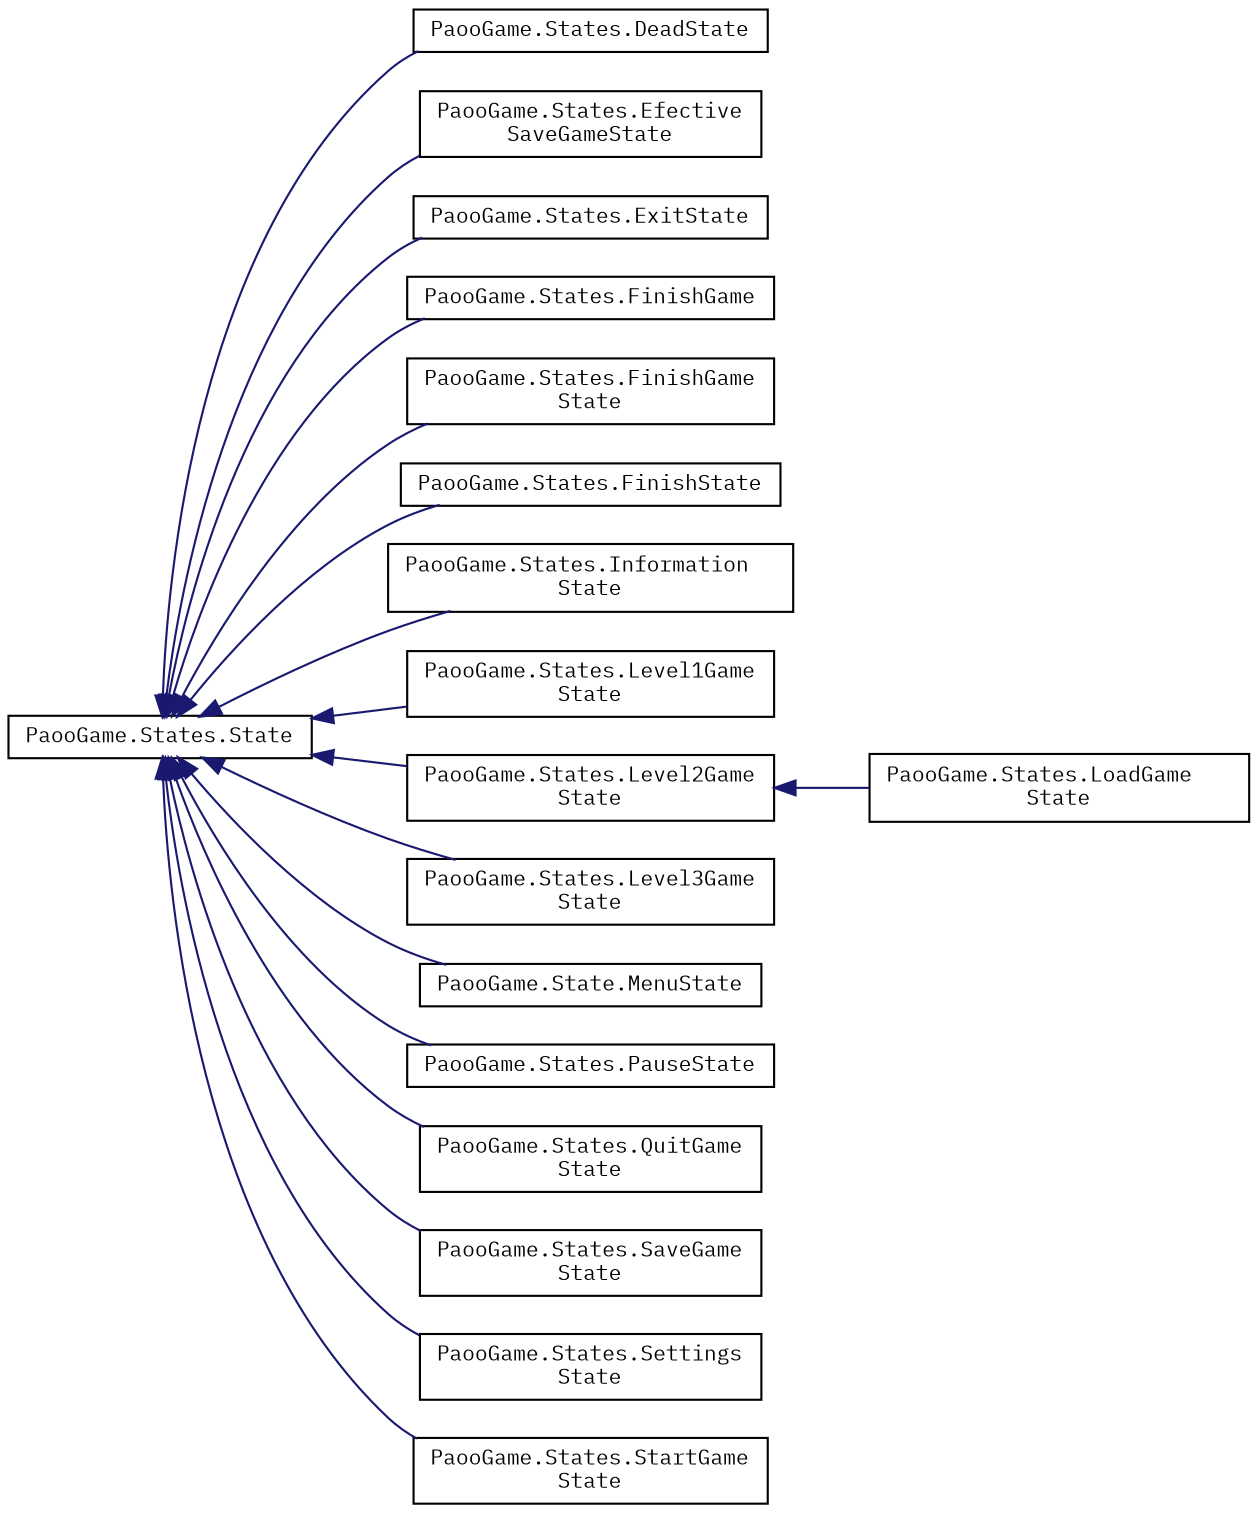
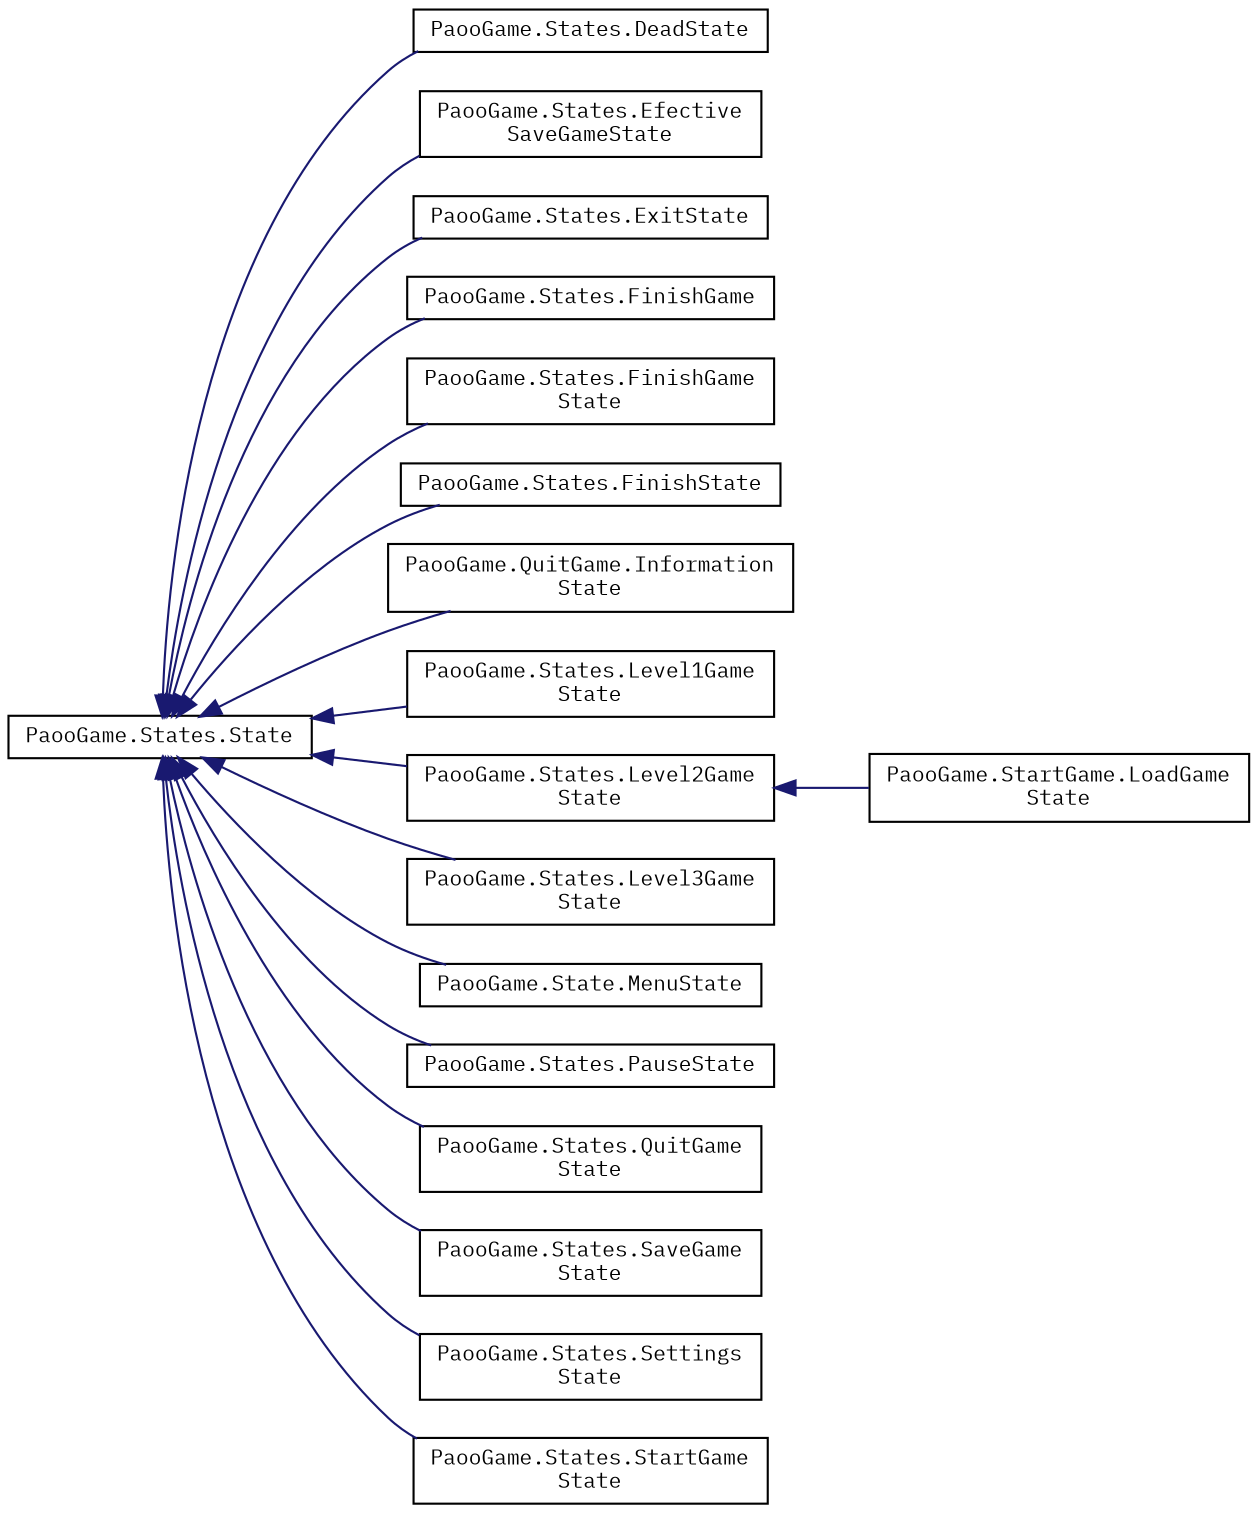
  digraph {
    fontname="IBM Plex Mono"
    rankdir=LR
    node [color=black fillcolor=white fontname="IBM Plex Mono" fontsize=10 shape=record style=filled]
    edge [color=midnightblue dir=back fontname="IBM Plex Mono" fontsize=10 labelfontname=Helvetica labelfontsize=10 style=solid]
    n1 [height=0.2 label="PaooGame.States.State" width=0.4]
    n2 [height=0.2 label="PaooGame.States.DeadState" width=0.4]
    n3 [height=0.2 label="PaooGame.States.Efective\lSaveGameState" width=0.4]
    n4 [height=0.2 label="PaooGame.States.ExitState" width=0.4]
    n5 [height=0.2 label="PaooGame.States.FinishGame" width=0.4]
    n6 [height=0.2 label="PaooGame.States.FinishGame\lState" width=0.4]
    n7 [height=0.2 label="PaooGame.States.FinishState" width=0.4]
-   n8 [height=0.2 label="PaooGame.States.Information\lState" width=0.4]
+   n8 [height=0.2 label="PaooGame.QuitGame.Information\lState" width=0.4]
    n9 [height=0.2 label="PaooGame.States.Level1Game\lState" width=0.4]
    n10 [height=0.2 label="PaooGame.States.Level2Game\lState" width=0.4]
    n11 [height=0.2 label="PaooGame.States.Level3Game\lState" width=0.4]
    n12 [height=0.2 label="PaooGame.State.MenuState" width=0.4]
    n13 [height=0.2 label="PaooGame.States.PauseState" width=0.4]
    n14 [height=0.2 label="PaooGame.States.QuitGame\lState" width=0.4]
    n15 [height=0.2 label="PaooGame.States.SaveGame\lState" width=0.4]
    n16 [height=0.2 label="PaooGame.States.Settings\lState" width=0.4]
    n17 [height=0.2 label="PaooGame.States.StartGame\lState" width=0.4]
-   n18 [height=0.2 label="PaooGame.States.LoadGame\lState" width=0.4]
+   n18 [height=0.2 label="PaooGame.StartGame.LoadGame\lState" width=0.4]
    n1 -> n2
    n1 -> n3
    n1 -> n4
    n1 -> n5
    n1 -> n6
    n1 -> n7
    n1 -> n8
    n1 -> n9
    n1 -> n10
    n1 -> n11
    n1 -> n12
    n1 -> n13
    n1 -> n14
    n1 -> n15
    n1 -> n16
    n1 -> n17
    n10 -> n18
  }
